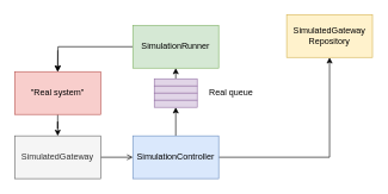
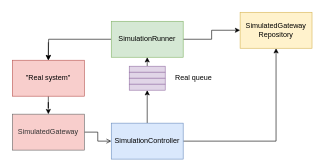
  <mxCell id="0" />
  <mxCell id="1" parent="0" />
  <mxCell id="2" value="" style="edgeStyle=orthogonalEdgeStyle;rounded=0;orthogonalLoop=1;jettySize=auto;html=1;endArrow=open;" parent="1" source="3" target="6" edge="1"><mxGeometry relative="1" as="geometry" /></mxCell>
- <mxCell id="3" value="SimulatedGateway" style="rounded=0;whiteSpace=wrap;html=1;fillColor=#f5f5f5;strokeColor=#666666;fontColor=#333333;" parent="1" vertex="1"><mxGeometry x="20" y="190" width="120" height="60" as="geometry" /></mxCell>
+ <mxCell id="3" value="SimulatedGateway" style="rounded=0;whiteSpace=wrap;html=1;fillColor=#f8cecc;strokeColor=#666666;fontColor=#333333;" parent="1" vertex="1"><mxGeometry x="20" y="190" width="120" height="60" as="geometry" /></mxCell>
  <mxCell id="4" style="edgeStyle=orthogonalEdgeStyle;rounded=0;orthogonalLoop=1;jettySize=auto;html=1;exitX=0.5;exitY=0;exitDx=0;exitDy=0;entryX=0.5;entryY=1;entryDx=0;entryDy=0;" parent="1" source="6" target="18" edge="1"><mxGeometry relative="1" as="geometry" /></mxCell>
  <mxCell id="5" style="edgeStyle=orthogonalEdgeStyle;rounded=0;orthogonalLoop=1;jettySize=auto;html=1;exitX=1;exitY=0.5;exitDx=0;exitDy=0;entryX=0.5;entryY=1;entryDx=0;entryDy=0;" edge="1" parent="1" source="6" target="10"><mxGeometry relative="1" as="geometry" /></mxCell>
- <mxCell id="6" value="SimulationController" style="rounded=0;whiteSpace=wrap;html=1;fillColor=#dae8fc;strokeColor=#6c8ebf;" parent="1" vertex="1"><mxGeometry x="185" y="190" width="120" height="60" as="geometry" /></mxCell>
+ <mxCell id="6" value="SimulationController" style="rounded=0;whiteSpace=wrap;html=1;fillColor=#dae8fc;strokeColor=#6c8ebf;" parent="1" vertex="1"><mxGeometry x="185" y="205" width="120" height="60" as="geometry" /></mxCell>
  <mxCell id="7" style="edgeStyle=orthogonalEdgeStyle;rounded=0;orthogonalLoop=1;jettySize=auto;html=1;exitX=0.5;exitY=1;exitDx=0;exitDy=0;" parent="1" source="8" target="3" edge="1"><mxGeometry relative="1" as="geometry" /></mxCell>
  <mxCell id="8" value="&quot;Real system&quot;" style="rounded=0;whiteSpace=wrap;html=1;fillColor=#f8cecc;strokeColor=#b85450;" parent="1" vertex="1"><mxGeometry x="20" y="100" width="120" height="60" as="geometry" /></mxCell>
  <mxCell id="9" style="edgeStyle=orthogonalEdgeStyle;rounded=0;orthogonalLoop=1;jettySize=auto;html=1;exitX=0.5;exitY=1;exitDx=0;exitDy=0;entryX=0.5;entryY=0;entryDx=0;entryDy=0;" parent="1" target="8" edge="1"><mxGeometry relative="1" as="geometry"><mxPoint x="80" y="70" as="sourcePoint" /></mxGeometry></mxCell>
  <mxCell id="10" value="SimulatedGateway&lt;br&gt;Repository" style="rounded=0;whiteSpace=wrap;html=1;fillColor=#fff2cc;strokeColor=#d6b656;" parent="1" vertex="1"><mxGeometry x="400" y="20" width="120" height="60" as="geometry" /></mxCell>
+ <mxCell id="11" style="edgeStyle=orthogonalEdgeStyle;rounded=0;orthogonalLoop=1;jettySize=auto;html=1;exitX=1;exitY=0.5;exitDx=0;exitDy=0;entryX=0;entryY=0.5;entryDx=0;entryDy=0;" parent="1" source="13" target="10" edge="1"><mxGeometry relative="1" as="geometry" /></mxCell>
  <mxCell id="12" style="edgeStyle=orthogonalEdgeStyle;rounded=0;orthogonalLoop=1;jettySize=auto;html=1;exitX=0;exitY=0.5;exitDx=0;exitDy=0;" parent="1" source="13" edge="1"><mxGeometry relative="1" as="geometry"><mxPoint x="80" y="100" as="targetPoint" /></mxGeometry></mxCell>
  <mxCell id="13" value="SimulationRunner" style="rounded=0;whiteSpace=wrap;html=1;fillColor=#d5e8d4;strokeColor=#82b366;" parent="1" vertex="1"><mxGeometry x="185" y="35" width="120" height="60" as="geometry" /></mxCell>
  <mxCell id="14" style="edgeStyle=orthogonalEdgeStyle;rounded=0;orthogonalLoop=1;jettySize=auto;html=1;exitX=0.5;exitY=0;exitDx=0;exitDy=0;entryX=0.5;entryY=1;entryDx=0;entryDy=0;" parent="1" source="15" target="13" edge="1"><mxGeometry relative="1" as="geometry" /></mxCell>
  <mxCell id="15" value="" style="rounded=0;whiteSpace=wrap;html=1;fillColor=#e1d5e7;strokeColor=#9673a6;" parent="1" vertex="1"><mxGeometry x="215" y="110" width="60" height="10" as="geometry" /></mxCell>
  <mxCell id="16" value="" style="rounded=0;whiteSpace=wrap;html=1;fillColor=#e1d5e7;strokeColor=#9673a6;" parent="1" vertex="1"><mxGeometry x="215" y="120" width="60" height="10" as="geometry" /></mxCell>
  <mxCell id="17" value="" style="rounded=0;whiteSpace=wrap;html=1;fillColor=#e1d5e7;strokeColor=#9673a6;" parent="1" vertex="1"><mxGeometry x="215" y="130" width="60" height="10" as="geometry" /></mxCell>
  <mxCell id="18" value="" style="rounded=0;whiteSpace=wrap;html=1;fillColor=#e1d5e7;strokeColor=#9673a6;" parent="1" vertex="1"><mxGeometry x="215" y="140" width="60" height="10" as="geometry" /></mxCell>
  <mxCell id="19" value="Real queue" style="text;html=1;strokeColor=none;fillColor=none;align=center;verticalAlign=middle;whiteSpace=wrap;rounded=0;" vertex="1" parent="1"><mxGeometry x="285" y="120" width="75" height="20" as="geometry" /></mxCell>
